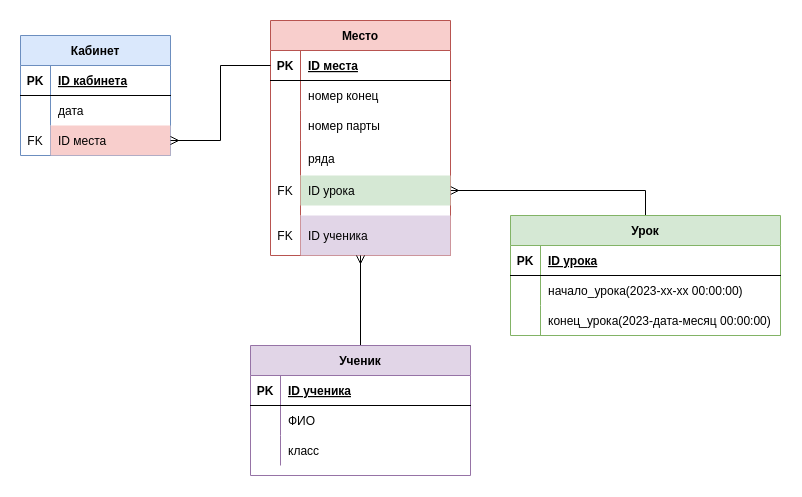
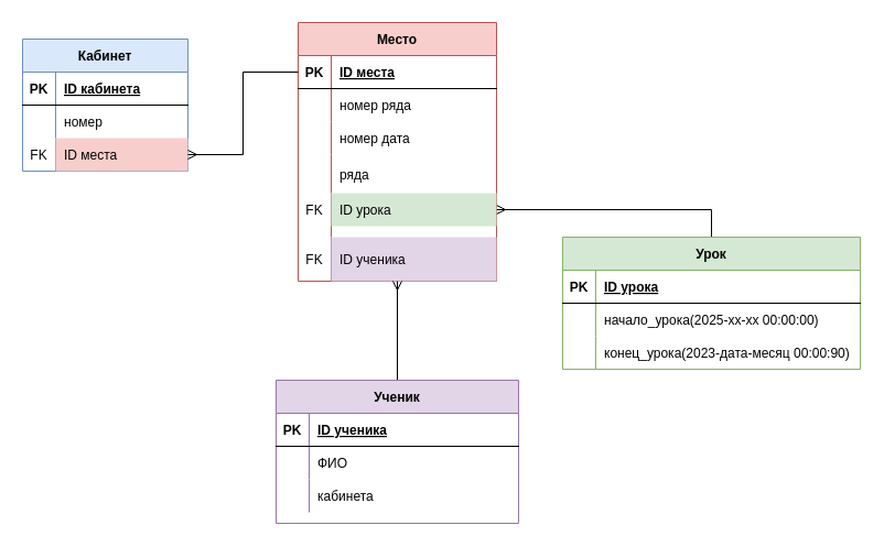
  <mxCell id="0" />
  <mxCell id="1" parent="0" />
  <mxCell id="2" value="Кабинет" style="shape=table;startSize=30;container=1;collapsible=1;childLayout=tableLayout;fixedRows=1;rowLines=0;fontStyle=1;align=center;resizeLast=1;fillColor=#dae8fc;strokeColor=#6c8ebf;" vertex="1" parent="1"><mxGeometry x="20" y="35" width="150" height="120" as="geometry" /></mxCell>
  <mxCell id="3" value="" style="shape=tableRow;horizontal=0;startSize=0;swimlaneHead=0;swimlaneBody=0;fillColor=none;collapsible=0;dropTarget=0;points=[[0,0.5],[1,0.5]];portConstraint=eastwest;top=0;left=0;right=0;bottom=1;" vertex="1" parent="2"><mxGeometry y="30" width="150" height="30" as="geometry" /></mxCell>
  <mxCell id="4" value="PK" style="shape=partialRectangle;connectable=0;fillColor=none;top=0;left=0;bottom=0;right=0;fontStyle=1;overflow=hidden;" vertex="1" parent="3"><mxGeometry width="30" height="30" as="geometry"><mxRectangle width="30" height="30" as="alternateBounds" /></mxGeometry></mxCell>
  <mxCell id="5" value="ID кабинета" style="shape=partialRectangle;connectable=0;fillColor=none;top=0;left=0;bottom=0;right=0;align=left;spacingLeft=6;fontStyle=5;overflow=hidden;" vertex="1" parent="3"><mxGeometry x="30" width="120" height="30" as="geometry"><mxRectangle width="120" height="30" as="alternateBounds" /></mxGeometry></mxCell>
  <mxCell id="6" value="" style="shape=tableRow;horizontal=0;startSize=0;swimlaneHead=0;swimlaneBody=0;fillColor=none;collapsible=0;dropTarget=0;points=[[0,0.5],[1,0.5]];portConstraint=eastwest;top=0;left=0;right=0;bottom=0;" vertex="1" parent="2"><mxGeometry y="60" width="150" height="30" as="geometry" /></mxCell>
  <mxCell id="7" value="" style="shape=partialRectangle;connectable=0;fillColor=none;top=0;left=0;bottom=0;right=0;editable=1;overflow=hidden;" vertex="1" parent="6"><mxGeometry width="30" height="30" as="geometry"><mxRectangle width="30" height="30" as="alternateBounds" /></mxGeometry></mxCell>
- <mxCell id="8" value="дата" style="shape=partialRectangle;connectable=0;fillColor=none;top=0;left=0;bottom=0;right=0;align=left;spacingLeft=6;overflow=hidden;" vertex="1" parent="6"><mxGeometry x="30" width="120" height="30" as="geometry"><mxRectangle width="120" height="30" as="alternateBounds" /></mxGeometry></mxCell>
+ <mxCell id="8" value="номер" style="shape=partialRectangle;connectable=0;fillColor=none;top=0;left=0;bottom=0;right=0;align=left;spacingLeft=6;overflow=hidden;" vertex="1" parent="6"><mxGeometry x="30" width="120" height="30" as="geometry"><mxRectangle width="120" height="30" as="alternateBounds" /></mxGeometry></mxCell>
  <mxCell id="9" value="" style="shape=tableRow;horizontal=0;startSize=0;swimlaneHead=0;swimlaneBody=0;fillColor=none;collapsible=0;dropTarget=0;points=[[0,0.5],[1,0.5]];portConstraint=eastwest;top=0;left=0;right=0;bottom=0;" vertex="1" parent="2"><mxGeometry y="90" width="150" height="30" as="geometry" /></mxCell>
  <mxCell id="10" value="FK" style="shape=partialRectangle;connectable=0;fillColor=none;top=0;left=0;bottom=0;right=0;editable=1;overflow=hidden;" vertex="1" parent="9"><mxGeometry width="30" height="30" as="geometry"><mxRectangle width="30" height="30" as="alternateBounds" /></mxGeometry></mxCell>
  <mxCell id="11" value="ID места" style="shape=partialRectangle;connectable=0;fillColor=#f8cecc;top=0;left=0;bottom=0;right=0;align=left;spacingLeft=6;overflow=hidden;strokeColor=#b85450;" vertex="1" parent="9"><mxGeometry x="30" width="120" height="30" as="geometry"><mxRectangle width="120" height="30" as="alternateBounds" /></mxGeometry></mxCell>
  <mxCell id="12" value="Место" style="shape=table;startSize=30;container=1;collapsible=1;childLayout=tableLayout;fixedRows=1;rowLines=0;fontStyle=1;align=center;resizeLast=1;fillColor=#f8cecc;strokeColor=#b85450;" vertex="1" parent="1"><mxGeometry x="270" y="20" width="180" height="235" as="geometry" /></mxCell>
  <mxCell id="13" value="" style="shape=tableRow;horizontal=0;startSize=0;swimlaneHead=0;swimlaneBody=0;fillColor=none;collapsible=0;dropTarget=0;points=[[0,0.5],[1,0.5]];portConstraint=eastwest;top=0;left=0;right=0;bottom=1;" vertex="1" parent="12"><mxGeometry y="30" width="180" height="30" as="geometry" /></mxCell>
  <mxCell id="14" value="PK" style="shape=partialRectangle;connectable=0;fillColor=none;top=0;left=0;bottom=0;right=0;fontStyle=1;overflow=hidden;" vertex="1" parent="13"><mxGeometry width="30" height="30" as="geometry"><mxRectangle width="30" height="30" as="alternateBounds" /></mxGeometry></mxCell>
  <mxCell id="15" value="ID места" style="shape=partialRectangle;connectable=0;fillColor=none;top=0;left=0;bottom=0;right=0;align=left;spacingLeft=6;fontStyle=5;overflow=hidden;" vertex="1" parent="13"><mxGeometry x="30" width="150" height="30" as="geometry"><mxRectangle width="150" height="30" as="alternateBounds" /></mxGeometry></mxCell>
  <mxCell id="16" value="" style="shape=tableRow;horizontal=0;startSize=0;swimlaneHead=0;swimlaneBody=0;fillColor=none;collapsible=0;dropTarget=0;points=[[0,0.5],[1,0.5]];portConstraint=eastwest;top=0;left=0;right=0;bottom=0;" vertex="1" parent="12"><mxGeometry y="60" width="180" height="30" as="geometry" /></mxCell>
  <mxCell id="17" value="" style="shape=partialRectangle;connectable=0;fillColor=none;top=0;left=0;bottom=0;right=0;editable=1;overflow=hidden;" vertex="1" parent="16"><mxGeometry width="30" height="30" as="geometry"><mxRectangle width="30" height="30" as="alternateBounds" /></mxGeometry></mxCell>
- <mxCell id="18" value="номер конец" style="shape=partialRectangle;connectable=0;fillColor=none;top=0;left=0;bottom=0;right=0;align=left;spacingLeft=6;overflow=hidden;" vertex="1" parent="16"><mxGeometry x="30" width="150" height="30" as="geometry"><mxRectangle width="150" height="30" as="alternateBounds" /></mxGeometry></mxCell>
+ <mxCell id="18" value="номер ряда" style="shape=partialRectangle;connectable=0;fillColor=none;top=0;left=0;bottom=0;right=0;align=left;spacingLeft=6;overflow=hidden;" vertex="1" parent="16"><mxGeometry x="30" width="150" height="30" as="geometry"><mxRectangle width="150" height="30" as="alternateBounds" /></mxGeometry></mxCell>
  <mxCell id="19" value="" style="shape=tableRow;horizontal=0;startSize=0;swimlaneHead=0;swimlaneBody=0;fillColor=none;collapsible=0;dropTarget=0;points=[[0,0.5],[1,0.5]];portConstraint=eastwest;top=0;left=0;right=0;bottom=0;" vertex="1" parent="12"><mxGeometry y="90" width="180" height="30" as="geometry" /></mxCell>
  <mxCell id="20" value="" style="shape=partialRectangle;connectable=0;fillColor=none;top=0;left=0;bottom=0;right=0;editable=1;overflow=hidden;" vertex="1" parent="19"><mxGeometry width="30" height="30" as="geometry"><mxRectangle width="30" height="30" as="alternateBounds" /></mxGeometry></mxCell>
- <mxCell id="21" value="номер парты" style="shape=partialRectangle;connectable=0;fillColor=none;top=0;left=0;bottom=0;right=0;align=left;spacingLeft=6;overflow=hidden;" vertex="1" parent="19"><mxGeometry x="30" width="150" height="30" as="geometry"><mxRectangle width="150" height="30" as="alternateBounds" /></mxGeometry></mxCell>
+ <mxCell id="21" value="номер дата" style="shape=partialRectangle;connectable=0;fillColor=none;top=0;left=0;bottom=0;right=0;align=left;spacingLeft=6;overflow=hidden;" vertex="1" parent="19"><mxGeometry x="30" width="150" height="30" as="geometry"><mxRectangle width="150" height="30" as="alternateBounds" /></mxGeometry></mxCell>
  <mxCell id="22" value="" style="shape=tableRow;horizontal=0;startSize=0;swimlaneHead=0;swimlaneBody=0;fillColor=none;collapsible=0;dropTarget=0;points=[[0,0.5],[1,0.5]];portConstraint=eastwest;top=0;left=0;right=0;bottom=0;" vertex="1" parent="12"><mxGeometry y="120" width="180" height="35" as="geometry" /></mxCell>
  <mxCell id="23" value="" style="shape=partialRectangle;connectable=0;fillColor=none;top=0;left=0;bottom=0;right=0;editable=1;overflow=hidden;" vertex="1" parent="22"><mxGeometry width="30" height="35" as="geometry"><mxRectangle width="30" height="35" as="alternateBounds" /></mxGeometry></mxCell>
  <mxCell id="24" value="ряда" style="shape=partialRectangle;connectable=0;fillColor=none;top=0;left=0;bottom=0;right=0;align=left;spacingLeft=6;overflow=hidden;" vertex="1" parent="22"><mxGeometry x="30" width="150" height="35" as="geometry"><mxRectangle width="150" height="35" as="alternateBounds" /></mxGeometry></mxCell>
  <mxCell id="25" style="shape=tableRow;horizontal=0;startSize=0;swimlaneHead=0;swimlaneBody=0;fillColor=none;collapsible=0;dropTarget=0;points=[[0,0.5],[1,0.5]];portConstraint=eastwest;top=0;left=0;right=0;bottom=0;" vertex="1" parent="12"><mxGeometry y="155" width="180" height="40" as="geometry" /></mxCell>
  <mxCell id="26" style="shape=partialRectangle;connectable=0;fillColor=none;top=0;left=0;bottom=0;right=0;editable=1;overflow=hidden;" vertex="1" parent="25"><mxGeometry width="30" height="40" as="geometry"><mxRectangle width="30" height="40" as="alternateBounds" /></mxGeometry></mxCell>
  <mxCell id="27" style="shape=partialRectangle;connectable=0;fillColor=none;top=0;left=0;bottom=0;right=0;align=left;spacingLeft=6;overflow=hidden;" vertex="1" parent="25"><mxGeometry x="30" width="150" height="40" as="geometry"><mxRectangle width="150" height="40" as="alternateBounds" /></mxGeometry></mxCell>
  <mxCell id="28" value="" style="shape=tableRow;horizontal=0;startSize=0;swimlaneHead=0;swimlaneBody=0;fillColor=none;collapsible=0;dropTarget=0;points=[[0,0.5],[1,0.5]];portConstraint=eastwest;top=0;left=0;right=0;bottom=0;" vertex="1" parent="12"><mxGeometry y="195" width="180" height="40" as="geometry" /></mxCell>
  <mxCell id="29" value="FK" style="shape=partialRectangle;connectable=0;fillColor=none;top=0;left=0;bottom=0;right=0;editable=1;overflow=hidden;" vertex="1" parent="28"><mxGeometry width="30" height="40" as="geometry"><mxRectangle width="30" height="40" as="alternateBounds" /></mxGeometry></mxCell>
  <mxCell id="30" value="ID ученика" style="shape=partialRectangle;connectable=0;fillColor=#e1d5e7;top=0;left=0;bottom=0;right=0;align=left;spacingLeft=6;overflow=hidden;strokeColor=#9673a6;" vertex="1" parent="28"><mxGeometry x="30" width="150" height="40" as="geometry"><mxRectangle width="150" height="40" as="alternateBounds" /></mxGeometry></mxCell>
  <mxCell id="31" style="edgeStyle=orthogonalEdgeStyle;rounded=0;orthogonalLoop=1;jettySize=auto;html=1;endArrow=ERmany;endFill=0;" edge="1" parent="1" source="32" target="54"><mxGeometry relative="1" as="geometry" /></mxCell>
  <mxCell id="32" value="Урок" style="shape=table;startSize=30;container=1;collapsible=1;childLayout=tableLayout;fixedRows=1;rowLines=0;fontStyle=1;align=center;resizeLast=1;fillColor=#d5e8d4;strokeColor=#82b366;" vertex="1" parent="1"><mxGeometry x="510" y="215" width="270" height="120" as="geometry" /></mxCell>
  <mxCell id="33" value="" style="shape=tableRow;horizontal=0;startSize=0;swimlaneHead=0;swimlaneBody=0;fillColor=none;collapsible=0;dropTarget=0;points=[[0,0.5],[1,0.5]];portConstraint=eastwest;top=0;left=0;right=0;bottom=1;" vertex="1" parent="32"><mxGeometry y="30" width="270" height="30" as="geometry" /></mxCell>
  <mxCell id="34" value="PK" style="shape=partialRectangle;connectable=0;fillColor=none;top=0;left=0;bottom=0;right=0;fontStyle=1;overflow=hidden;" vertex="1" parent="33"><mxGeometry width="30" height="30" as="geometry"><mxRectangle width="30" height="30" as="alternateBounds" /></mxGeometry></mxCell>
  <mxCell id="35" value="ID урока" style="shape=partialRectangle;connectable=0;fillColor=none;top=0;left=0;bottom=0;right=0;align=left;spacingLeft=6;fontStyle=5;overflow=hidden;" vertex="1" parent="33"><mxGeometry x="30" width="240" height="30" as="geometry"><mxRectangle width="240" height="30" as="alternateBounds" /></mxGeometry></mxCell>
  <mxCell id="36" value="" style="shape=tableRow;horizontal=0;startSize=0;swimlaneHead=0;swimlaneBody=0;fillColor=none;collapsible=0;dropTarget=0;points=[[0,0.5],[1,0.5]];portConstraint=eastwest;top=0;left=0;right=0;bottom=0;" vertex="1" parent="32"><mxGeometry y="60" width="270" height="30" as="geometry" /></mxCell>
  <mxCell id="37" value="" style="shape=partialRectangle;connectable=0;fillColor=none;top=0;left=0;bottom=0;right=0;editable=1;overflow=hidden;" vertex="1" parent="36"><mxGeometry width="30" height="30" as="geometry"><mxRectangle width="30" height="30" as="alternateBounds" /></mxGeometry></mxCell>
- <mxCell id="38" value="начало_урока(2023-хх-хх 00:00:00)" style="shape=partialRectangle;connectable=0;fillColor=none;top=0;left=0;bottom=0;right=0;align=left;spacingLeft=6;overflow=hidden;" vertex="1" parent="36"><mxGeometry x="30" width="240" height="30" as="geometry"><mxRectangle width="240" height="30" as="alternateBounds" /></mxGeometry></mxCell>
+ <mxCell id="38" value="начало_урока(2025-хх-хх 00:00:00)" style="shape=partialRectangle;connectable=0;fillColor=none;top=0;left=0;bottom=0;right=0;align=left;spacingLeft=6;overflow=hidden;" vertex="1" parent="36"><mxGeometry x="30" width="240" height="30" as="geometry"><mxRectangle width="240" height="30" as="alternateBounds" /></mxGeometry></mxCell>
  <mxCell id="39" value="" style="shape=tableRow;horizontal=0;startSize=0;swimlaneHead=0;swimlaneBody=0;fillColor=none;collapsible=0;dropTarget=0;points=[[0,0.5],[1,0.5]];portConstraint=eastwest;top=0;left=0;right=0;bottom=0;" vertex="1" parent="32"><mxGeometry y="90" width="270" height="30" as="geometry" /></mxCell>
  <mxCell id="40" value="" style="shape=partialRectangle;connectable=0;fillColor=none;top=0;left=0;bottom=0;right=0;editable=1;overflow=hidden;" vertex="1" parent="39"><mxGeometry width="30" height="30" as="geometry"><mxRectangle width="30" height="30" as="alternateBounds" /></mxGeometry></mxCell>
- <mxCell id="41" value="конец_урока(2023-дата-месяц 00:00:00)" style="shape=partialRectangle;connectable=0;fillColor=none;top=0;left=0;bottom=0;right=0;align=left;spacingLeft=6;overflow=hidden;" vertex="1" parent="39"><mxGeometry x="30" width="240" height="30" as="geometry"><mxRectangle width="240" height="30" as="alternateBounds" /></mxGeometry></mxCell>
+ <mxCell id="41" value="конец_урока(2023-дата-месяц 00:00:90)" style="shape=partialRectangle;connectable=0;fillColor=none;top=0;left=0;bottom=0;right=0;align=left;spacingLeft=6;overflow=hidden;" vertex="1" parent="39"><mxGeometry x="30" width="240" height="30" as="geometry"><mxRectangle width="240" height="30" as="alternateBounds" /></mxGeometry></mxCell>
  <mxCell id="42" style="edgeStyle=orthogonalEdgeStyle;rounded=0;orthogonalLoop=1;jettySize=auto;html=1;endArrow=ERmany;endFill=0;" edge="1" parent="1" source="43"><mxGeometry relative="1" as="geometry"><mxPoint x="360" y="255" as="targetPoint" /></mxGeometry></mxCell>
  <mxCell id="43" value="Ученик" style="shape=table;startSize=30;container=1;collapsible=1;childLayout=tableLayout;fixedRows=1;rowLines=0;fontStyle=1;align=center;resizeLast=1;fillColor=#e1d5e7;strokeColor=#9673a6;" vertex="1" parent="1"><mxGeometry x="250" y="345" width="220" height="130" as="geometry" /></mxCell>
  <mxCell id="44" value="" style="shape=tableRow;horizontal=0;startSize=0;swimlaneHead=0;swimlaneBody=0;fillColor=none;collapsible=0;dropTarget=0;points=[[0,0.5],[1,0.5]];portConstraint=eastwest;top=0;left=0;right=0;bottom=1;" vertex="1" parent="43"><mxGeometry y="30" width="220" height="30" as="geometry" /></mxCell>
  <mxCell id="45" value="PK" style="shape=partialRectangle;connectable=0;fillColor=none;top=0;left=0;bottom=0;right=0;fontStyle=1;overflow=hidden;" vertex="1" parent="44"><mxGeometry width="30" height="30" as="geometry"><mxRectangle width="30" height="30" as="alternateBounds" /></mxGeometry></mxCell>
  <mxCell id="46" value="ID ученика" style="shape=partialRectangle;connectable=0;fillColor=none;top=0;left=0;bottom=0;right=0;align=left;spacingLeft=6;fontStyle=5;overflow=hidden;" vertex="1" parent="44"><mxGeometry x="30" width="190" height="30" as="geometry"><mxRectangle width="190" height="30" as="alternateBounds" /></mxGeometry></mxCell>
  <mxCell id="47" value="" style="shape=tableRow;horizontal=0;startSize=0;swimlaneHead=0;swimlaneBody=0;fillColor=none;collapsible=0;dropTarget=0;points=[[0,0.5],[1,0.5]];portConstraint=eastwest;top=0;left=0;right=0;bottom=0;" vertex="1" parent="43"><mxGeometry y="60" width="220" height="30" as="geometry" /></mxCell>
  <mxCell id="48" value="" style="shape=partialRectangle;connectable=0;fillColor=none;top=0;left=0;bottom=0;right=0;editable=1;overflow=hidden;" vertex="1" parent="47"><mxGeometry width="30" height="30" as="geometry"><mxRectangle width="30" height="30" as="alternateBounds" /></mxGeometry></mxCell>
  <mxCell id="49" value="ФИО" style="shape=partialRectangle;connectable=0;fillColor=none;top=0;left=0;bottom=0;right=0;align=left;spacingLeft=6;overflow=hidden;" vertex="1" parent="47"><mxGeometry x="30" width="190" height="30" as="geometry"><mxRectangle width="190" height="30" as="alternateBounds" /></mxGeometry></mxCell>
  <mxCell id="50" value="" style="shape=tableRow;horizontal=0;startSize=0;swimlaneHead=0;swimlaneBody=0;fillColor=none;collapsible=0;dropTarget=0;points=[[0,0.5],[1,0.5]];portConstraint=eastwest;top=0;left=0;right=0;bottom=0;" vertex="1" parent="43"><mxGeometry y="90" width="220" height="30" as="geometry" /></mxCell>
  <mxCell id="51" value="" style="shape=partialRectangle;connectable=0;fillColor=none;top=0;left=0;bottom=0;right=0;editable=1;overflow=hidden;" vertex="1" parent="50"><mxGeometry width="30" height="30" as="geometry"><mxRectangle width="30" height="30" as="alternateBounds" /></mxGeometry></mxCell>
- <mxCell id="52" value="класс" style="shape=partialRectangle;connectable=0;fillColor=none;top=0;left=0;bottom=0;right=0;align=left;spacingLeft=6;overflow=hidden;" vertex="1" parent="50"><mxGeometry x="30" width="190" height="30" as="geometry"><mxRectangle width="190" height="30" as="alternateBounds" /></mxGeometry></mxCell>
+ <mxCell id="52" value="кабинета" style="shape=partialRectangle;connectable=0;fillColor=none;top=0;left=0;bottom=0;right=0;align=left;spacingLeft=6;overflow=hidden;" vertex="1" parent="50"><mxGeometry x="30" width="190" height="30" as="geometry"><mxRectangle width="190" height="30" as="alternateBounds" /></mxGeometry></mxCell>
  <mxCell id="53" value="" style="shape=table;startSize=0;container=1;collapsible=1;childLayout=tableLayout;fixedRows=1;rowLines=0;fontStyle=0;align=center;resizeLast=1;strokeColor=none;fillColor=none;collapsible=0;" vertex="1" parent="1"><mxGeometry x="270" y="175" width="180" height="30" as="geometry" /></mxCell>
  <mxCell id="54" value="" style="shape=tableRow;horizontal=0;startSize=0;swimlaneHead=0;swimlaneBody=0;fillColor=none;collapsible=0;dropTarget=0;points=[[0,0.5],[1,0.5]];portConstraint=eastwest;top=0;left=0;right=0;bottom=0;" vertex="1" parent="53"><mxGeometry width="180" height="30" as="geometry" /></mxCell>
  <mxCell id="55" value="FK" style="shape=partialRectangle;connectable=0;fillColor=none;top=0;left=0;bottom=0;right=0;editable=1;overflow=hidden;" vertex="1" parent="54"><mxGeometry width="30" height="30" as="geometry"><mxRectangle width="30" height="30" as="alternateBounds" /></mxGeometry></mxCell>
  <mxCell id="56" value="ID урока" style="shape=partialRectangle;connectable=0;fillColor=#d5e8d4;top=0;left=0;bottom=0;right=0;align=left;spacingLeft=6;overflow=hidden;strokeColor=#82b366;" vertex="1" parent="54"><mxGeometry x="30" width="150" height="30" as="geometry"><mxRectangle width="150" height="30" as="alternateBounds" /></mxGeometry></mxCell>
  <mxCell id="57" style="edgeStyle=orthogonalEdgeStyle;rounded=0;orthogonalLoop=1;jettySize=auto;html=1;entryX=1;entryY=0.5;entryDx=0;entryDy=0;endArrow=ERmany;endFill=0;" edge="1" parent="1" source="13" target="9"><mxGeometry relative="1" as="geometry" /></mxCell>
